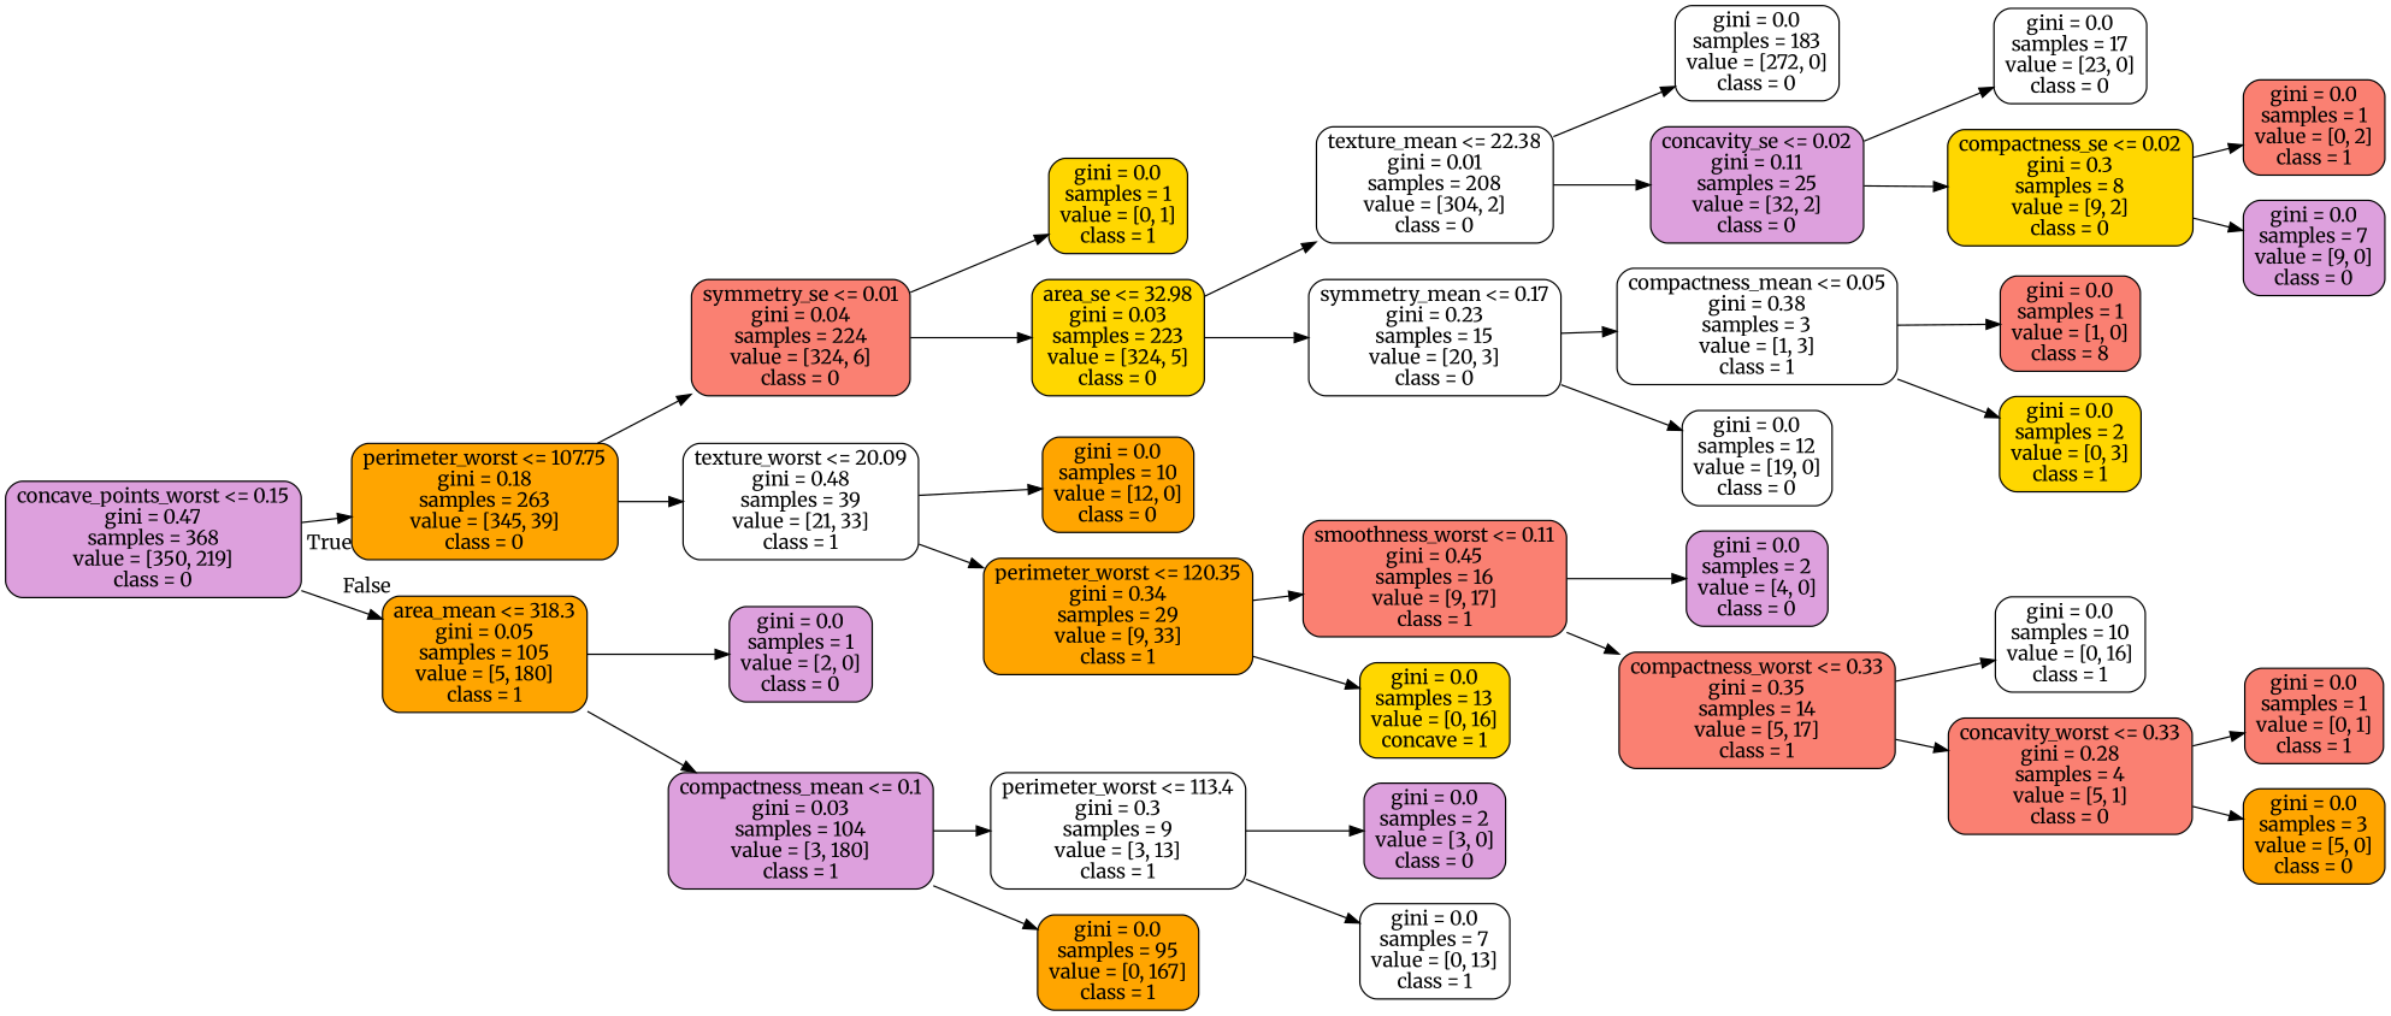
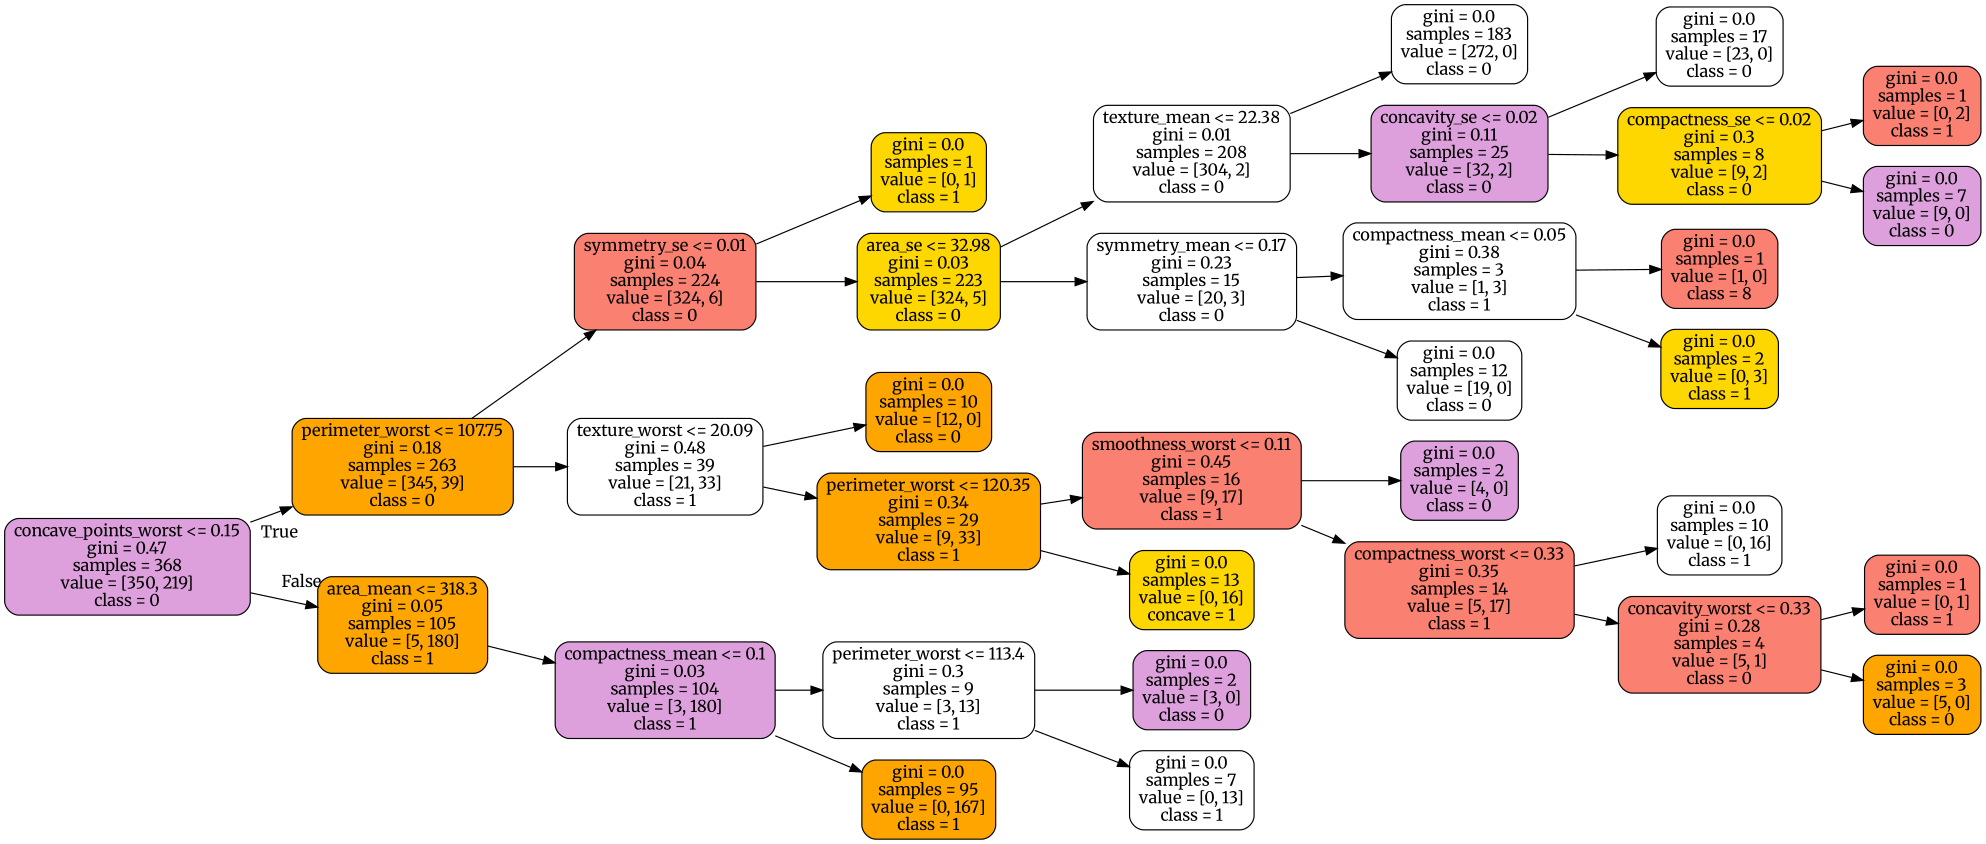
  digraph {
    fontname=Merriweather
    rankdir=LR
    node [color=black fillcolor=white fontname=Merriweather shape=box style="filled, rounded"]
    edge [fontname=Merriweather]
    n1 [fillcolor=plum label="concave_points_worst <= 0.15\ngini = 0.47\nsamples = 368\nvalue = [350, 219]\nclass = 0"]
    n2 [fillcolor=orange label="perimeter_worst <= 107.75\ngini = 0.18\nsamples = 263\nvalue = [345, 39]\nclass = 0"]
    n3 [fillcolor=orange label="area_mean <= 318.3\ngini = 0.05\nsamples = 105\nvalue = [5, 180]\nclass = 1"]
    n4 [fillcolor=salmon label="symmetry_se <= 0.01\ngini = 0.04\nsamples = 224\nvalue = [324, 6]\nclass = 0"]
    n5 [label="texture_worst <= 20.09\ngini = 0.48\nsamples = 39\nvalue = [21, 33]\nclass = 1"]
-   n6 [fillcolor=plum label="gini = 0.0\nsamples = 1\nvalue = [2, 0]\nclass = 0"]
    n7 [fillcolor=plum label="compactness_mean <= 0.1\ngini = 0.03\nsamples = 104\nvalue = [3, 180]\nclass = 1"]
    n8 [fillcolor=gold label="gini = 0.0\nsamples = 1\nvalue = [0, 1]\nclass = 1"]
    n9 [fillcolor=gold label="area_se <= 32.98\ngini = 0.03\nsamples = 223\nvalue = [324, 5]\nclass = 0"]
    n10 [fillcolor=orange label="gini = 0.0\nsamples = 10\nvalue = [12, 0]\nclass = 0"]
    n11 [fillcolor=orange label="perimeter_worst <= 120.35\ngini = 0.34\nsamples = 29\nvalue = [9, 33]\nclass = 1"]
    n12 [label="texture_mean <= 22.38\ngini = 0.01\nsamples = 208\nvalue = [304, 2]\nclass = 0"]
    n13 [label="symmetry_mean <= 0.17\ngini = 0.23\nsamples = 15\nvalue = [20, 3]\nclass = 0"]
    n14 [label="gini = 0.0\nsamples = 183\nvalue = [272, 0]\nclass = 0"]
    n15 [fillcolor=plum label="concavity_se <= 0.02\ngini = 0.11\nsamples = 25\nvalue = [32, 2]\nclass = 0"]
    n16 [label="compactness_mean <= 0.05\ngini = 0.38\nsamples = 3\nvalue = [1, 3]\nclass = 1"]
    n17 [label="gini = 0.0\nsamples = 12\nvalue = [19, 0]\nclass = 0"]
    n18 [label="gini = 0.0\nsamples = 17\nvalue = [23, 0]\nclass = 0"]
    n19 [fillcolor=gold label="compactness_se <= 0.02\ngini = 0.3\nsamples = 8\nvalue = [9, 2]\nclass = 0"]
    n20 [fillcolor=salmon label="gini = 0.0\nsamples = 1\nvalue = [0, 2]\nclass = 1"]
    n21 [fillcolor=plum label="gini = 0.0\nsamples = 7\nvalue = [9, 0]\nclass = 0"]
    n22 [fillcolor=salmon label="gini = 0.0\nsamples = 1\nvalue = [1, 0]\nclass = 8"]
    n23 [fillcolor=gold label="gini = 0.0\nsamples = 2\nvalue = [0, 3]\nclass = 1"]
    n24 [fillcolor=salmon label="smoothness_worst <= 0.11\ngini = 0.45\nsamples = 16\nvalue = [9, 17]\nclass = 1"]
    n25 [fillcolor=gold label="gini = 0.0\nsamples = 13\nvalue = [0, 16]\nconcave = 1"]
    n26 [fillcolor=plum label="gini = 0.0\nsamples = 2\nvalue = [4, 0]\nclass = 0"]
    n27 [fillcolor=salmon label="compactness_worst <= 0.33\ngini = 0.35\nsamples = 14\nvalue = [5, 17]\nclass = 1"]
    n28 [label="gini = 0.0\nsamples = 10\nvalue = [0, 16]\nclass = 1"]
    n29 [fillcolor=salmon label="concavity_worst <= 0.33\ngini = 0.28\nsamples = 4\nvalue = [5, 1]\nclass = 0"]
    n30 [fillcolor=salmon label="gini = 0.0\nsamples = 1\nvalue = [0, 1]\nclass = 1"]
    n31 [fillcolor=orange label="gini = 0.0\nsamples = 3\nvalue = [5, 0]\nclass = 0"]
    n32 [label="perimeter_worst <= 113.4\ngini = 0.3\nsamples = 9\nvalue = [3, 13]\nclass = 1"]
    n33 [fillcolor=orange label="gini = 0.0\nsamples = 95\nvalue = [0, 167]\nclass = 1"]
    n34 [fillcolor=plum label="gini = 0.0\nsamples = 2\nvalue = [3, 0]\nclass = 0"]
    n35 [label="gini = 0.0\nsamples = 7\nvalue = [0, 13]\nclass = 1"]
    n1 -> n2 [headlabel=True labelangle=45 labeldistance=2.5]
    n1 -> n3 [headlabel=False labelangle=-45 labeldistance=2.5]
    n2 -> n4
    n2 -> n5
-   n3 -> n6
    n3 -> n7
    n4 -> n8
    n4 -> n9
    n5 -> n10
    n5 -> n11
    n7 -> n32
    n7 -> n33
    n9 -> n12
    n9 -> n13
    n11 -> n24
    n11 -> n25
    n12 -> n14
    n12 -> n15
    n13 -> n16
    n13 -> n17
    n15 -> n18
    n15 -> n19
    n16 -> n22
    n16 -> n23
    n19 -> n20
    n19 -> n21
    n24 -> n26
    n24 -> n27
    n27 -> n28
    n27 -> n29
    n29 -> n30
    n29 -> n31
    n32 -> n34
    n32 -> n35
  }
